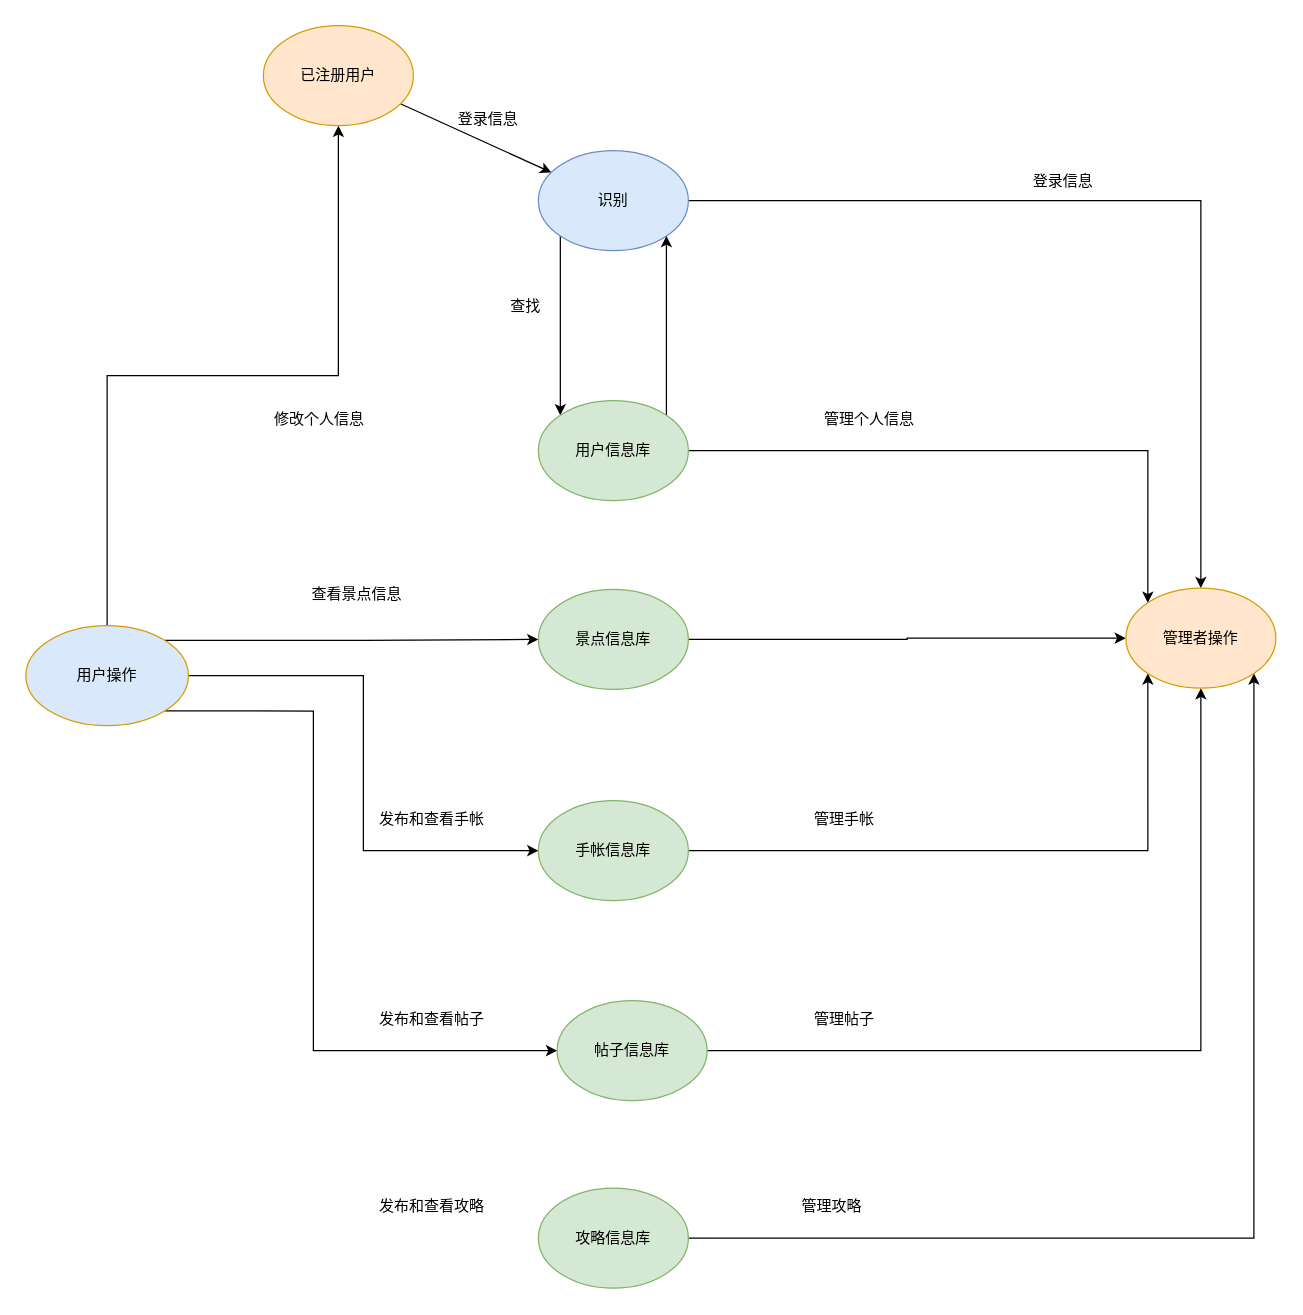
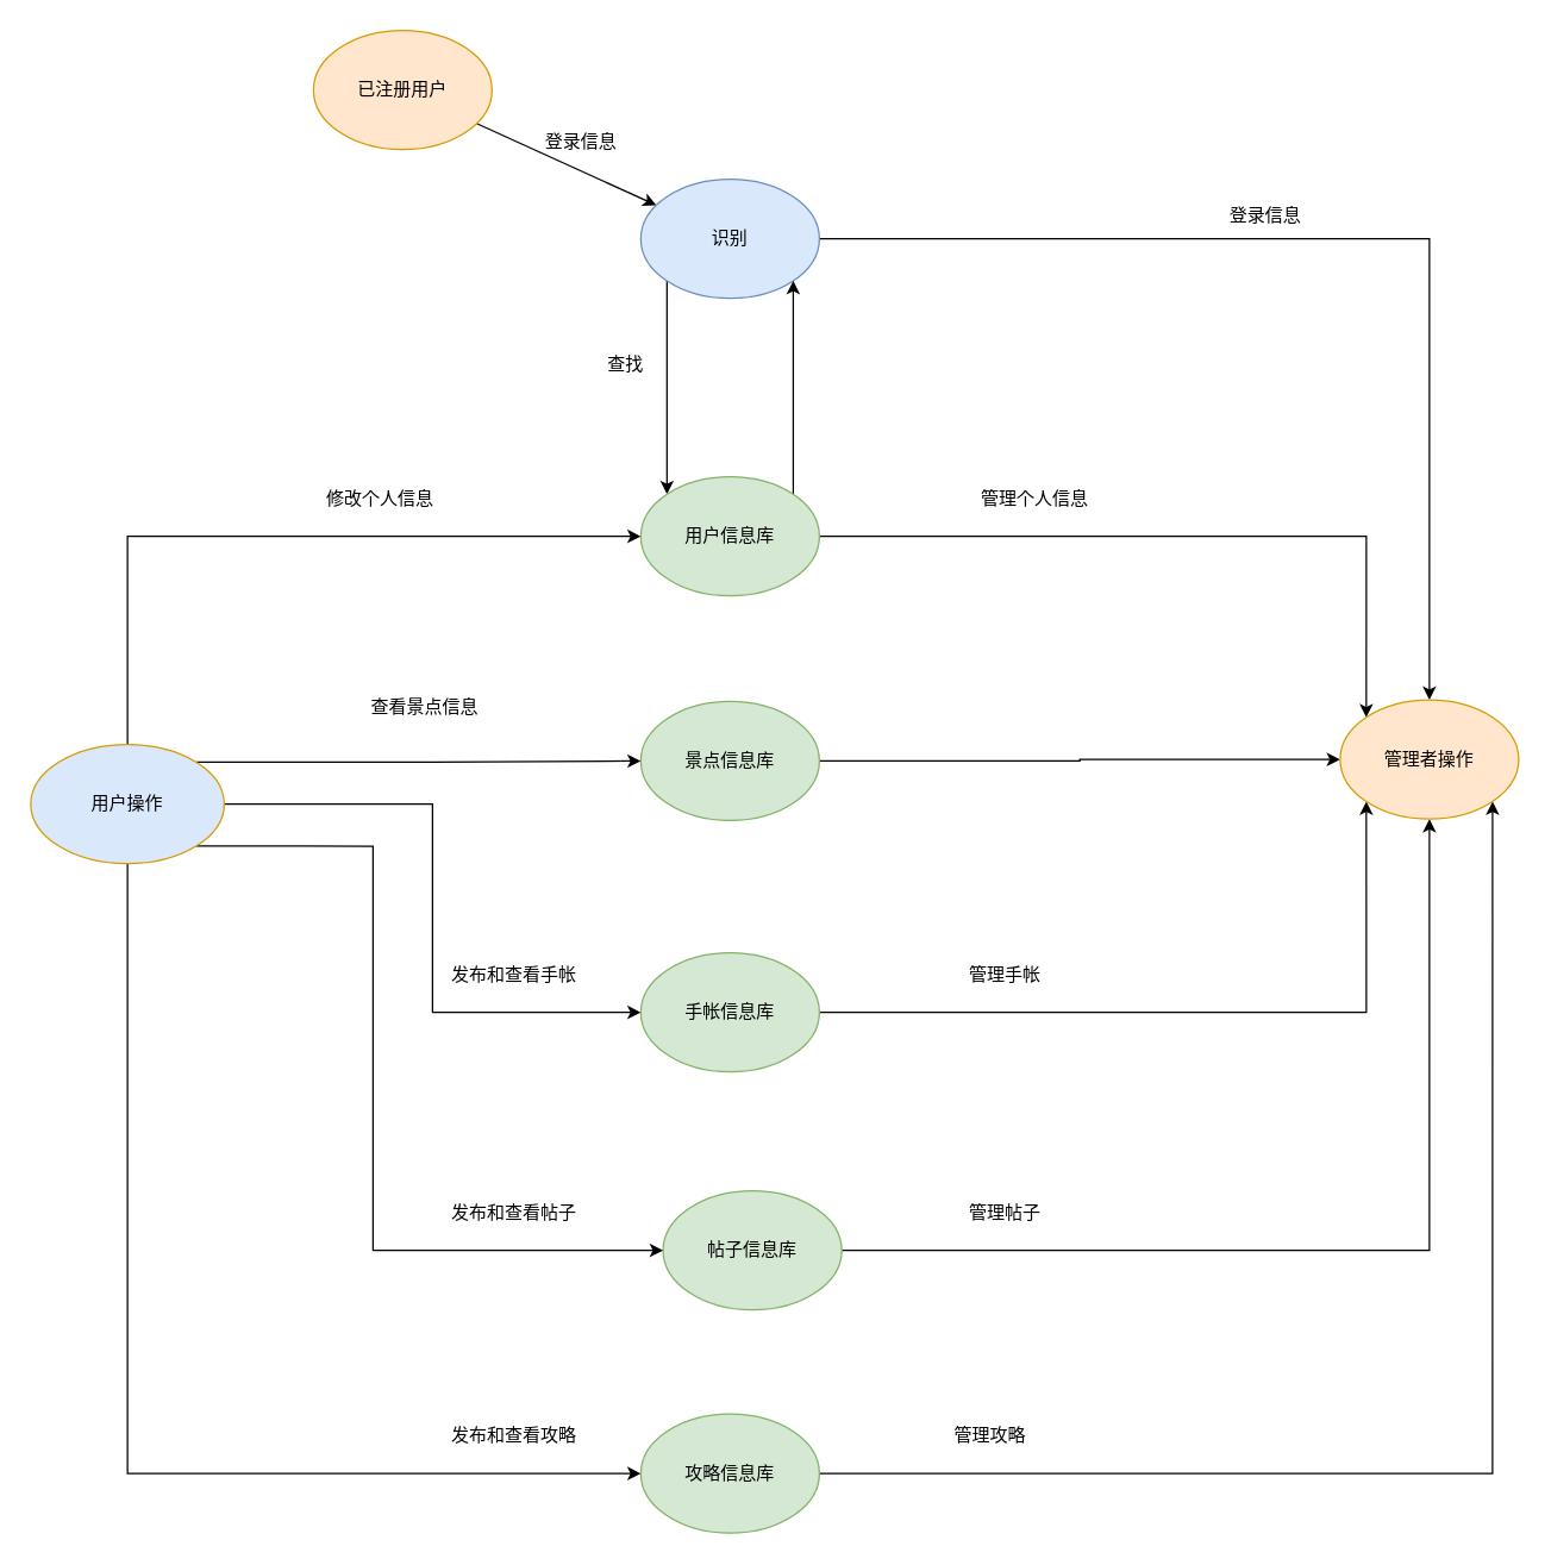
  <mxCell id="0" />
  <mxCell id="1" parent="0" />
  <mxCell id="2" value="" style="orthogonalLoop=1;jettySize=auto;html=1;rounded=0;" edge="1" parent="1" source="3" target="6"><mxGeometry relative="1" as="geometry" /></mxCell>
  <mxCell id="3" value="已注册用户" style="ellipse;whiteSpace=wrap;html=1;fillColor=#ffe6cc;strokeColor=#d79b00;" vertex="1" parent="1"><mxGeometry x="210" y="20" width="120" height="80" as="geometry" /></mxCell>
  <mxCell id="4" style="edgeStyle=orthogonalEdgeStyle;rounded=0;orthogonalLoop=1;jettySize=auto;html=1;exitX=0;exitY=1;exitDx=0;exitDy=0;entryX=0;entryY=0;entryDx=0;entryDy=0;" edge="1" parent="1" source="6" target="10"><mxGeometry relative="1" as="geometry" /></mxCell>
  <mxCell id="5" style="edgeStyle=orthogonalEdgeStyle;rounded=0;orthogonalLoop=1;jettySize=auto;html=1;exitX=1;exitY=0.5;exitDx=0;exitDy=0;entryX=0.5;entryY=0;entryDx=0;entryDy=0;" edge="1" parent="1" source="6" target="20"><mxGeometry relative="1" as="geometry" /></mxCell>
  <mxCell id="6" value="识别" style="ellipse;whiteSpace=wrap;html=1;fillColor=#dae8fc;strokeColor=#6c8ebf;" vertex="1" parent="1"><mxGeometry x="430" y="120" width="120" height="80" as="geometry" /></mxCell>
  <mxCell id="7" value="登录信息" style="text;html=1;align=center;verticalAlign=middle;whiteSpace=wrap;rounded=0;" vertex="1" parent="1"><mxGeometry x="360" y="80" width="60" height="30" as="geometry" /></mxCell>
  <mxCell id="8" style="edgeStyle=orthogonalEdgeStyle;rounded=0;orthogonalLoop=1;jettySize=auto;html=1;exitX=1;exitY=0;exitDx=0;exitDy=0;entryX=1;entryY=1;entryDx=0;entryDy=0;" edge="1" parent="1" source="10" target="6"><mxGeometry relative="1" as="geometry" /></mxCell>
  <mxCell id="9" style="edgeStyle=orthogonalEdgeStyle;rounded=0;orthogonalLoop=1;jettySize=auto;html=1;exitX=1;exitY=0.5;exitDx=0;exitDy=0;entryX=0;entryY=0;entryDx=0;entryDy=0;" edge="1" parent="1" source="10" target="20"><mxGeometry relative="1" as="geometry" /></mxCell>
  <mxCell id="10" value="用户信息库" style="ellipse;whiteSpace=wrap;html=1;fillColor=#d5e8d4;strokeColor=#82b366;" vertex="1" parent="1"><mxGeometry x="430" y="320" width="120" height="80" as="geometry" /></mxCell>
  <mxCell id="11" style="edgeStyle=orthogonalEdgeStyle;rounded=0;orthogonalLoop=1;jettySize=auto;html=1;exitX=1;exitY=0.5;exitDx=0;exitDy=0;entryX=0;entryY=1;entryDx=0;entryDy=0;" edge="1" parent="1" source="12" target="20"><mxGeometry relative="1" as="geometry" /></mxCell>
  <mxCell id="12" value="手帐信息库" style="ellipse;whiteSpace=wrap;html=1;fillColor=#d5e8d4;strokeColor=#82b366;" vertex="1" parent="1"><mxGeometry x="430" y="640" width="120" height="80" as="geometry" /></mxCell>
  <mxCell id="13" style="edgeStyle=orthogonalEdgeStyle;rounded=0;orthogonalLoop=1;jettySize=auto;html=1;exitX=1;exitY=0.5;exitDx=0;exitDy=0;entryX=0.5;entryY=1;entryDx=0;entryDy=0;" edge="1" parent="1" source="14" target="20"><mxGeometry relative="1" as="geometry" /></mxCell>
  <mxCell id="14" value="帖子信息库" style="ellipse;whiteSpace=wrap;html=1;fillColor=#d5e8d4;strokeColor=#82b366;" vertex="1" parent="1"><mxGeometry x="445" y="800" width="120" height="80" as="geometry" /></mxCell>
  <mxCell id="15" style="edgeStyle=orthogonalEdgeStyle;rounded=0;orthogonalLoop=1;jettySize=auto;html=1;exitX=1;exitY=0.5;exitDx=0;exitDy=0;entryX=1;entryY=1;entryDx=0;entryDy=0;" edge="1" parent="1" source="16" target="20"><mxGeometry relative="1" as="geometry" /></mxCell>
  <mxCell id="16" value="攻略信息库" style="ellipse;whiteSpace=wrap;html=1;fillColor=#d5e8d4;strokeColor=#82b366;" vertex="1" parent="1"><mxGeometry x="430" y="950" width="120" height="80" as="geometry" /></mxCell>
  <mxCell id="17" style="edgeStyle=orthogonalEdgeStyle;rounded=0;orthogonalLoop=1;jettySize=auto;html=1;exitX=1;exitY=0.5;exitDx=0;exitDy=0;entryX=0;entryY=0.5;entryDx=0;entryDy=0;" edge="1" parent="1" source="18" target="20"><mxGeometry relative="1" as="geometry"><mxPoint x="890" y="511.154" as="targetPoint" /></mxGeometry></mxCell>
  <mxCell id="18" value="景点信息库" style="ellipse;whiteSpace=wrap;html=1;fillColor=#d5e8d4;strokeColor=#82b366;" vertex="1" parent="1"><mxGeometry x="430" y="471" width="120" height="80" as="geometry" /></mxCell>
  <mxCell id="19" value="查找" style="text;html=1;align=center;verticalAlign=middle;whiteSpace=wrap;rounded=0;" vertex="1" parent="1"><mxGeometry x="390" y="230" width="60" height="30" as="geometry" /></mxCell>
  <mxCell id="20" value="管理者操作" style="ellipse;whiteSpace=wrap;html=1;fillColor=#ffe6cc;strokeColor=#d79b00;" vertex="1" parent="1"><mxGeometry x="900" y="470" width="120" height="80" as="geometry" /></mxCell>
  <mxCell id="21" style="edgeStyle=orthogonalEdgeStyle;rounded=0;orthogonalLoop=1;jettySize=auto;html=1;exitX=1;exitY=0;exitDx=0;exitDy=0;entryX=0;entryY=0.5;entryDx=0;entryDy=0;" edge="1" parent="1" source="27" target="18"><mxGeometry relative="1" as="geometry"><mxPoint x="210" y="511.154" as="targetPoint" /></mxGeometry></mxCell>
  <mxCell id="22" style="edgeStyle=orthogonalEdgeStyle;rounded=0;orthogonalLoop=1;jettySize=auto;html=1;exitX=1;exitY=0.5;exitDx=0;exitDy=0;" edge="1" parent="1" source="27"><mxGeometry relative="1" as="geometry"><mxPoint x="150.154" y="540.385" as="targetPoint" /></mxGeometry></mxCell>
  <mxCell id="23" style="edgeStyle=orthogonalEdgeStyle;rounded=0;orthogonalLoop=1;jettySize=auto;html=1;exitX=1;exitY=0.5;exitDx=0;exitDy=0;entryX=0;entryY=0.5;entryDx=0;entryDy=0;" edge="1" parent="1" source="27" target="12"><mxGeometry relative="1" as="geometry"><mxPoint x="290" y="680" as="targetPoint" /></mxGeometry></mxCell>
  <mxCell id="24" style="edgeStyle=orthogonalEdgeStyle;rounded=0;orthogonalLoop=1;jettySize=auto;html=1;exitX=1;exitY=1;exitDx=0;exitDy=0;entryX=0;entryY=0.5;entryDx=0;entryDy=0;" edge="1" parent="1" source="27" target="14"><mxGeometry relative="1" as="geometry"><Array as="points"><mxPoint x="250" y="568" /><mxPoint x="250" y="840" /></Array></mxGeometry></mxCell>
- <mxCell id="26" style="edgeStyle=orthogonalEdgeStyle;rounded=0;orthogonalLoop=1;jettySize=auto;html=1;exitX=0.5;exitY=0;exitDx=0;exitDy=0;" edge="1" parent="1" source="27" target="3"><mxGeometry relative="1" as="geometry" /></mxCell>
+ <mxCell id="25" style="edgeStyle=orthogonalEdgeStyle;rounded=0;orthogonalLoop=1;jettySize=auto;html=1;exitX=0.5;exitY=1;exitDx=0;exitDy=0;entryX=0;entryY=0.5;entryDx=0;entryDy=0;" edge="1" parent="1" source="27" target="16"><mxGeometry relative="1" as="geometry" /></mxCell>
+ <mxCell id="26" style="edgeStyle=orthogonalEdgeStyle;rounded=0;orthogonalLoop=1;jettySize=auto;html=1;exitX=0.5;exitY=0;exitDx=0;exitDy=0;entryX=0;entryY=0.5;entryDx=0;entryDy=0;" edge="1" parent="1" source="27" target="10"><mxGeometry relative="1" as="geometry" /></mxCell>
  <mxCell id="27" value="用户操作" style="ellipse;whiteSpace=wrap;html=1;fillColor=#dae8fc;strokeColor=#d79b00;" vertex="1" parent="1"><mxGeometry x="20" y="500" width="130" height="80" as="geometry" /></mxCell>
  <mxCell id="28" value="登录信息" style="text;html=1;align=center;verticalAlign=middle;whiteSpace=wrap;rounded=0;" vertex="1" parent="1"><mxGeometry x="820" y="130" width="60" height="30" as="geometry" /></mxCell>
  <mxCell id="29" value="修改个人信息" style="text;html=1;align=center;verticalAlign=middle;whiteSpace=wrap;rounded=0;" vertex="1" parent="1"><mxGeometry x="210" y="320" width="90" height="30" as="geometry" /></mxCell>
  <mxCell id="30" value="管理个人信息" style="text;html=1;align=center;verticalAlign=middle;whiteSpace=wrap;rounded=0;" vertex="1" parent="1"><mxGeometry x="650" y="320" width="90" height="30" as="geometry" /></mxCell>
  <mxCell id="31" value="查看景点信息" style="text;html=1;align=center;verticalAlign=middle;whiteSpace=wrap;rounded=0;" vertex="1" parent="1"><mxGeometry x="240" y="460" width="90" height="30" as="geometry" /></mxCell>
  <mxCell id="32" value="发布和查看手帐" style="text;html=1;align=center;verticalAlign=middle;whiteSpace=wrap;rounded=0;" vertex="1" parent="1"><mxGeometry x="300" y="640" width="90" height="30" as="geometry" /></mxCell>
  <mxCell id="33" value="发布和查看帖子" style="text;html=1;align=center;verticalAlign=middle;whiteSpace=wrap;rounded=0;" vertex="1" parent="1"><mxGeometry x="300" y="800" width="90" height="30" as="geometry" /></mxCell>
  <mxCell id="34" value="发布和查看攻略" style="text;html=1;align=center;verticalAlign=middle;whiteSpace=wrap;rounded=0;" vertex="1" parent="1"><mxGeometry x="300" y="950" width="90" height="30" as="geometry" /></mxCell>
  <mxCell id="35" value="管理手帐" style="text;html=1;align=center;verticalAlign=middle;whiteSpace=wrap;rounded=0;" vertex="1" parent="1"><mxGeometry x="630" y="640" width="90" height="30" as="geometry" /></mxCell>
  <mxCell id="36" value="管理帖子" style="text;html=1;align=center;verticalAlign=middle;whiteSpace=wrap;rounded=0;" vertex="1" parent="1"><mxGeometry x="630" y="800" width="90" height="30" as="geometry" /></mxCell>
  <mxCell id="37" value="管理攻略" style="text;html=1;align=center;verticalAlign=middle;whiteSpace=wrap;rounded=0;" vertex="1" parent="1"><mxGeometry x="620" y="950" width="90" height="30" as="geometry" /></mxCell>
